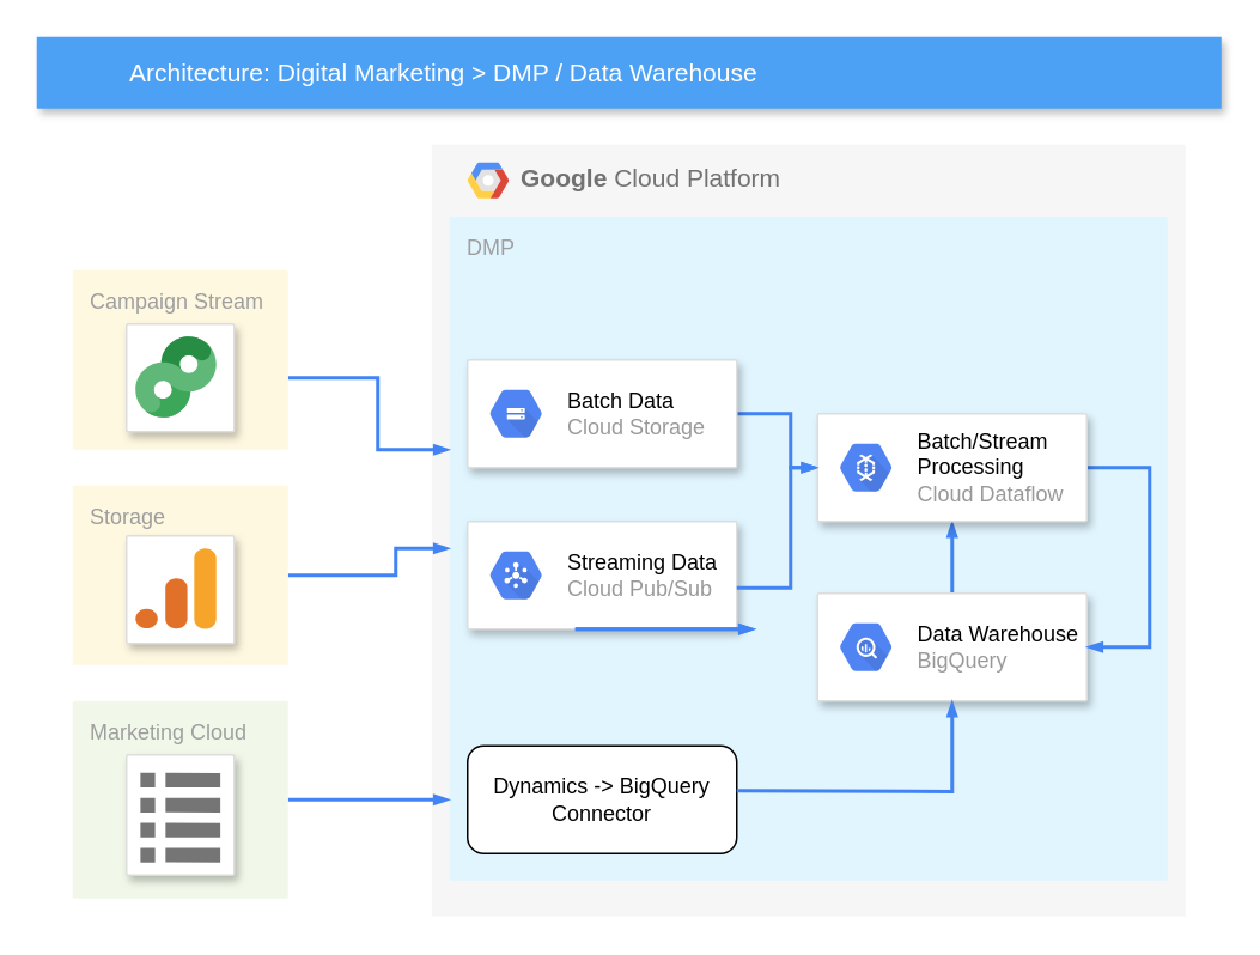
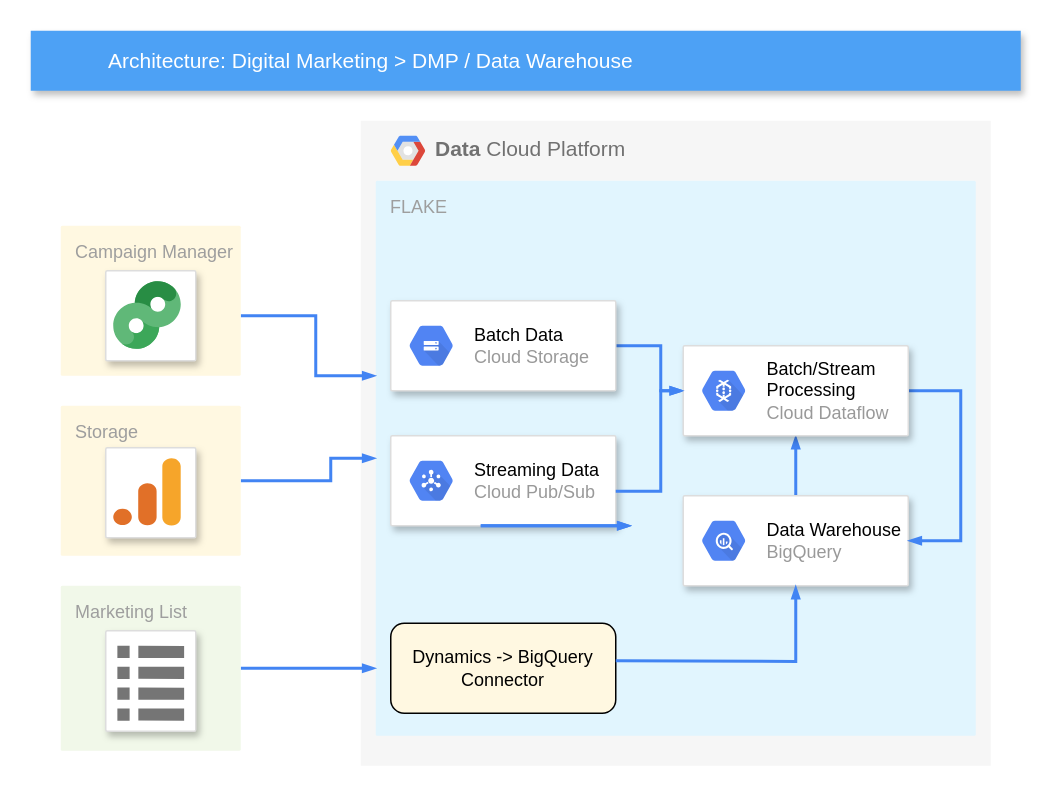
  <mxCell id="0" />
  <mxCell id="1" parent="0" />
- <mxCell id="2" value="&lt;b&gt;Google &lt;/b&gt;Cloud Platform" style="fillColor=#F6F6F6;strokeColor=none;shadow=0;gradientColor=none;fontSize=14;align=left;spacing=10;fontColor=#717171;9E9E9E;verticalAlign=top;spacingTop=-4;fontStyle=0;spacingLeft=40;html=1;" parent="1" vertex="1"><mxGeometry x="240" y="80" width="420" height="430" as="geometry" /></mxCell>
+ <mxCell id="2" value="&lt;b&gt;Data &lt;/b&gt;Cloud Platform" style="fillColor=#F6F6F6;strokeColor=none;shadow=0;gradientColor=none;fontSize=14;align=left;spacing=10;fontColor=#717171;9E9E9E;verticalAlign=top;spacingTop=-4;fontStyle=0;spacingLeft=40;html=1;" parent="1" vertex="1"><mxGeometry x="240" y="80" width="420" height="430" as="geometry" /></mxCell>
  <mxCell id="3" value="" style="shape=mxgraph.gcp2.google_cloud_platform;fillColor=#F6F6F6;strokeColor=none;shadow=0;gradientColor=none;" parent="2" vertex="1"><mxGeometry width="23" height="20" relative="1" as="geometry"><mxPoint x="20" y="10" as="offset" /></mxGeometry></mxCell>
- <mxCell id="4" value="DMP" style="rounded=1;absoluteArcSize=1;arcSize=2;html=1;strokeColor=none;gradientColor=none;shadow=0;dashed=0;strokeColor=none;fontSize=12;fontColor=#9E9E9E;align=left;verticalAlign=top;spacing=10;spacingTop=-4;fillColor=#E1F5FE;" parent="1" vertex="1"><mxGeometry x="250" y="120" width="400" height="370" as="geometry" /></mxCell>
+ <mxCell id="4" value="FLAKE" style="rounded=1;absoluteArcSize=1;arcSize=2;html=1;strokeColor=none;gradientColor=none;shadow=0;dashed=0;strokeColor=none;fontSize=12;fontColor=#9E9E9E;align=left;verticalAlign=top;spacing=10;spacingTop=-4;fillColor=#E1F5FE;" parent="1" vertex="1"><mxGeometry x="250" y="120" width="400" height="370" as="geometry" /></mxCell>
  <mxCell id="5" style="edgeStyle=orthogonalEdgeStyle;rounded=0;html=1;labelBackgroundColor=none;startFill=1;startSize=4;endArrow=blockThin;endFill=1;endSize=4;jettySize=auto;orthogonalLoop=1;strokeColor=#4284F3;strokeWidth=2;fontSize=12;fontColor=#000000;align=center;dashed=0;" parent="1" source="6" target="4" edge="1"><mxGeometry relative="1" as="geometry"><Array as="points"><mxPoint x="210" y="210" /><mxPoint x="210" y="250" /></Array></mxGeometry></mxCell>
- <mxCell id="6" value="Campaign Stream" style="rounded=1;absoluteArcSize=1;arcSize=2;html=1;strokeColor=none;gradientColor=none;shadow=0;dashed=0;strokeColor=none;fontSize=12;fontColor=#9E9E9E;align=left;verticalAlign=top;spacing=10;spacingTop=-4;fillColor=#FFF8E1;" parent="1" vertex="1"><mxGeometry x="40" y="150" width="120" height="100" as="geometry" /></mxCell>
+ <mxCell id="6" value="Campaign Manager" style="rounded=1;absoluteArcSize=1;arcSize=2;html=1;strokeColor=none;gradientColor=none;shadow=0;dashed=0;strokeColor=none;fontSize=12;fontColor=#9E9E9E;align=left;verticalAlign=top;spacing=10;spacingTop=-4;fillColor=#FFF8E1;" parent="1" vertex="1"><mxGeometry x="40" y="150" width="120" height="100" as="geometry" /></mxCell>
  <mxCell id="7" style="edgeStyle=orthogonalEdgeStyle;rounded=0;html=1;labelBackgroundColor=none;startFill=1;startSize=4;endArrow=blockThin;endFill=1;endSize=4;jettySize=auto;orthogonalLoop=1;strokeColor=#4284F3;strokeWidth=2;fontSize=12;fontColor=#000000;align=center;dashed=0;" parent="1" source="8" target="4" edge="1"><mxGeometry relative="1" as="geometry"><Array as="points"><mxPoint x="220" y="320" /><mxPoint x="220" y="305" /></Array></mxGeometry></mxCell>
  <mxCell id="8" value="Storage" style="rounded=1;absoluteArcSize=1;arcSize=2;html=1;strokeColor=none;gradientColor=none;shadow=0;dashed=0;strokeColor=none;fontSize=12;fontColor=#9E9E9E;align=left;verticalAlign=top;spacing=10;spacingTop=-4;fillColor=#FFF8E1;" parent="1" vertex="1"><mxGeometry x="40" y="270" width="120" height="100" as="geometry" /></mxCell>
  <mxCell id="9" style="edgeStyle=orthogonalEdgeStyle;rounded=0;html=1;labelBackgroundColor=none;startFill=1;startSize=4;endArrow=blockThin;endFill=1;endSize=4;jettySize=auto;orthogonalLoop=1;strokeColor=#4284F3;strokeWidth=2;fontSize=12;fontColor=#000000;align=center;dashed=0;" parent="1" source="10" target="4" edge="1"><mxGeometry relative="1" as="geometry"><Array as="points"><mxPoint x="350" y="445" /></Array></mxGeometry></mxCell>
- <mxCell id="10" value="Marketing Cloud" style="rounded=1;absoluteArcSize=1;arcSize=2;html=1;strokeColor=none;gradientColor=none;shadow=0;dashed=0;strokeColor=none;fontSize=12;fontColor=#9E9E9E;align=left;verticalAlign=top;spacing=10;spacingTop=-4;fillColor=#F1F8E9;" parent="1" vertex="1"><mxGeometry x="40" y="390" width="120" height="110" as="geometry" /></mxCell>
+ <mxCell id="10" value="Marketing List" style="rounded=1;absoluteArcSize=1;arcSize=2;html=1;strokeColor=none;gradientColor=none;shadow=0;dashed=0;strokeColor=none;fontSize=12;fontColor=#9E9E9E;align=left;verticalAlign=top;spacing=10;spacingTop=-4;fillColor=#F1F8E9;" parent="1" vertex="1"><mxGeometry x="40" y="390" width="120" height="110" as="geometry" /></mxCell>
  <mxCell id="11" value="Architecture: Digital Marketing &amp;gt; DMP / Data Warehouse" style="fillColor=#4DA1F5;strokeColor=none;shadow=1;gradientColor=none;fontSize=14;align=left;spacingLeft=50;fontColor=#ffffff;html=1;" parent="1" vertex="1"><mxGeometry x="20" y="20" width="660" height="40" as="geometry" /></mxCell>
  <mxCell id="12" value="" style="strokeColor=#dddddd;fillColor=#ffffff;shadow=1;strokeWidth=1;rounded=1;absoluteArcSize=1;arcSize=2;fontSize=10;fontColor=#9E9E9E;align=center;html=1;" parent="1" vertex="1"><mxGeometry x="70" y="180" width="60" height="60" as="geometry" /></mxCell>
  <mxCell id="13" value="" style="dashed=0;connectable=0;html=1;fillColor=#5184F3;strokeColor=none;shape=mxgraph.gcp2.campaign_manager;part=1;labelPosition=right;verticalLabelPosition=middle;align=left;verticalAlign=middle;spacingLeft=5;fontColor=#999999;fontSize=12;" parent="12" vertex="1"><mxGeometry width="45" height="45" relative="1" as="geometry"><mxPoint x="5" y="7" as="offset" /></mxGeometry></mxCell>
  <mxCell id="14" value="" style="strokeColor=#dddddd;fillColor=#ffffff;shadow=1;strokeWidth=1;rounded=1;absoluteArcSize=1;arcSize=2;fontSize=10;fontColor=#9E9E9E;align=center;html=1;" parent="1" vertex="1"><mxGeometry x="70" y="298" width="60" height="60" as="geometry" /></mxCell>
  <mxCell id="15" value="" style="dashed=0;connectable=0;html=1;fillColor=#5184F3;strokeColor=none;shape=mxgraph.gcp2.google_analytics;part=1;labelPosition=right;verticalLabelPosition=middle;align=left;verticalAlign=middle;spacingLeft=5;fontColor=#999999;fontSize=12;" parent="14" vertex="1"><mxGeometry width="45" height="45" relative="1" as="geometry"><mxPoint x="5" y="7" as="offset" /></mxGeometry></mxCell>
  <mxCell id="16" value="" style="strokeColor=#dddddd;fillColor=#ffffff;shadow=1;strokeWidth=1;rounded=1;absoluteArcSize=1;arcSize=2;labelPosition=center;verticalLabelPosition=middle;align=center;verticalAlign=bottom;spacingLeft=0;fontColor=#999999;fontSize=12;whiteSpace=wrap;spacingBottom=2;html=1;" parent="1" vertex="1"><mxGeometry x="70" y="420" width="60" height="67" as="geometry" /></mxCell>
  <mxCell id="17" value="" style="dashed=0;connectable=0;html=1;fillColor=#757575;strokeColor=none;shape=mxgraph.gcp2.list;part=1;" parent="16" vertex="1"><mxGeometry x="0.5" width="44.5" height="50" relative="1" as="geometry"><mxPoint x="-22.25" y="10" as="offset" /></mxGeometry></mxCell>
  <mxCell id="18" style="edgeStyle=orthogonalEdgeStyle;rounded=0;html=1;labelBackgroundColor=none;startFill=1;startSize=4;endArrow=blockThin;endFill=1;endSize=4;jettySize=auto;orthogonalLoop=1;strokeColor=#4284F3;strokeWidth=2;fontSize=12;fontColor=#000000;align=center;dashed=0;" parent="1" source="19" target="25" edge="1"><mxGeometry relative="1" as="geometry"><Array as="points"><mxPoint x="440" y="230" /><mxPoint x="440" y="260" /></Array></mxGeometry></mxCell>
  <mxCell id="19" value="" style="strokeColor=#dddddd;fillColor=#ffffff;shadow=1;strokeWidth=1;rounded=1;absoluteArcSize=1;arcSize=2;fontSize=10;fontColor=#9E9E9E;align=center;html=1;" parent="1" vertex="1"><mxGeometry x="260" y="200" width="150" height="60" as="geometry" /></mxCell>
  <mxCell id="20" value="&lt;font color=&quot;#000000&quot;&gt;Batch Data&lt;/font&gt;&lt;br&gt;Cloud Storage" style="dashed=0;connectable=0;html=1;fillColor=#5184F3;strokeColor=none;shape=mxgraph.gcp2.hexIcon;prIcon=cloud_storage;part=1;labelPosition=right;verticalLabelPosition=middle;align=left;verticalAlign=middle;spacingLeft=5;fontColor=#999999;fontSize=12;" parent="19" vertex="1"><mxGeometry y="0.5" width="44" height="39" relative="1" as="geometry"><mxPoint x="5" y="-19.5" as="offset" /></mxGeometry></mxCell>
  <mxCell id="21" style="edgeStyle=orthogonalEdgeStyle;rounded=0;html=1;labelBackgroundColor=none;startFill=1;startSize=4;endArrow=blockThin;endFill=1;endSize=4;jettySize=auto;orthogonalLoop=1;strokeColor=#4284F3;strokeWidth=2;fontSize=12;fontColor=#000000;align=center;dashed=0;" parent="1" source="22" target="25" edge="1"><mxGeometry relative="1" as="geometry" /></mxCell>
  <mxCell id="22" value="" style="strokeColor=#dddddd;fillColor=#ffffff;shadow=1;strokeWidth=1;rounded=1;absoluteArcSize=1;arcSize=2;fontSize=10;fontColor=#9E9E9E;align=center;html=1;" parent="1" vertex="1"><mxGeometry x="455" y="330" width="150" height="60" as="geometry" /></mxCell>
  <mxCell id="23" value="&lt;font color=&quot;#000000&quot;&gt;Data Warehouse&lt;/font&gt;&lt;br&gt;BigQuery" style="dashed=0;connectable=0;html=1;fillColor=#5184F3;strokeColor=none;shape=mxgraph.gcp2.hexIcon;prIcon=bigquery;part=1;labelPosition=right;verticalLabelPosition=middle;align=left;verticalAlign=middle;spacingLeft=5;fontColor=#999999;fontSize=12;" parent="22" vertex="1"><mxGeometry y="0.5" width="44" height="39" relative="1" as="geometry"><mxPoint x="5" y="-19.5" as="offset" /></mxGeometry></mxCell>
  <mxCell id="24" style="edgeStyle=orthogonalEdgeStyle;rounded=0;html=1;labelBackgroundColor=none;startFill=1;startSize=4;endArrow=blockThin;endFill=1;endSize=4;jettySize=auto;orthogonalLoop=1;strokeColor=#4284F3;strokeWidth=2;fontSize=12;fontColor=#000000;align=center;dashed=0;" parent="1" source="25" target="22" edge="1"><mxGeometry relative="1" as="geometry"><Array as="points"><mxPoint x="640" y="260" /><mxPoint x="640" y="360" /></Array></mxGeometry></mxCell>
  <mxCell id="25" value="" style="strokeColor=#dddddd;fillColor=#ffffff;shadow=1;strokeWidth=1;rounded=1;absoluteArcSize=1;arcSize=2;fontSize=10;fontColor=#9E9E9E;align=center;html=1;" parent="1" vertex="1"><mxGeometry x="455" y="230" width="150" height="60" as="geometry" /></mxCell>
  <mxCell id="26" value="&lt;font color=&quot;#000000&quot;&gt;Batch/Stream &lt;br&gt;Processing&lt;/font&gt;&lt;br&gt;Cloud Dataflow" style="dashed=0;connectable=0;html=1;fillColor=#5184F3;strokeColor=none;shape=mxgraph.gcp2.hexIcon;prIcon=cloud_dataflow;part=1;labelPosition=right;verticalLabelPosition=middle;align=left;verticalAlign=middle;spacingLeft=5;fontColor=#999999;fontSize=12;" parent="25" vertex="1"><mxGeometry y="0.5" width="44" height="39" relative="1" as="geometry"><mxPoint x="5" y="-19.5" as="offset" /></mxGeometry></mxCell>
  <mxCell id="27" value="" style="strokeColor=#dddddd;shadow=1;strokeWidth=1;rounded=1;absoluteArcSize=1;arcSize=2;" vertex="1" parent="1"><mxGeometry x="260" y="290" width="150" height="60" as="geometry" /></mxCell>
  <mxCell id="28" value="&lt;font color=&quot;#000000&quot;&gt;Streaming Data&lt;/font&gt;&lt;br&gt;Cloud Pub/Sub" style="dashed=0;connectable=0;html=1;fillColor=#5184F3;strokeColor=none;shape=mxgraph.gcp2.hexIcon;prIcon=cloud_pubsub;part=1;labelPosition=right;verticalLabelPosition=middle;align=left;verticalAlign=middle;spacingLeft=5;fontColor=#999999;fontSize=12;" vertex="1" parent="27"><mxGeometry y="0.5" width="44" height="39" relative="1" as="geometry"><mxPoint x="5" y="-19.5" as="offset" /></mxGeometry></mxCell>
  <mxCell id="29" value="" style="edgeStyle=orthogonalEdgeStyle;fontSize=12;html=1;endArrow=blockThin;endFill=1;rounded=0;strokeWidth=2;endSize=4;startSize=4;dashed=0;strokeColor=#4284F3;exitX=1;exitY=0.617;exitDx=0;exitDy=0;exitPerimeter=0;entryX=0;entryY=0.5;entryDx=0;entryDy=0;" edge="1" parent="1" source="27" target="25"><mxGeometry width="100" relative="1" as="geometry"><mxPoint x="420" y="187" as="sourcePoint" /><mxPoint x="520" y="187" as="targetPoint" /><Array as="points"><mxPoint x="440" y="327" /><mxPoint x="440" y="260" /></Array></mxGeometry></mxCell>
- <mxCell id="30" value="Dynamics -&amp;gt; BigQuery&lt;br&gt;Connector" style="rounded=1;whiteSpace=wrap;html=1;" vertex="1" parent="1"><mxGeometry x="260" y="415" width="150" height="60" as="geometry" /></mxCell>
+ <mxCell id="30" value="Dynamics -&amp;gt; BigQuery&lt;br&gt;Connector" style="rounded=1;whiteSpace=wrap;html=1;fillColor=#fff8e1;" vertex="1" parent="1"><mxGeometry x="260" y="415" width="150" height="60" as="geometry" /></mxCell>
  <mxCell id="31" value="" style="edgeStyle=orthogonalEdgeStyle;fontSize=12;html=1;endArrow=blockThin;endFill=1;rounded=0;strokeWidth=2;endSize=4;startSize=4;dashed=0;strokeColor=#4284F3;" edge="1" parent="1"><mxGeometry width="100" relative="1" as="geometry"><mxPoint x="320" y="350" as="sourcePoint" /><mxPoint x="420" y="350" as="targetPoint" /></mxGeometry></mxCell>
  <mxCell id="32" value="" style="edgeStyle=orthogonalEdgeStyle;fontSize=12;html=1;endArrow=blockThin;endFill=1;rounded=0;strokeWidth=2;endSize=4;startSize=4;dashed=0;strokeColor=#4284F3;" edge="1" parent="1"><mxGeometry width="100" relative="1" as="geometry"><mxPoint x="320" y="350" as="sourcePoint" /><mxPoint x="420" y="350" as="targetPoint" /></mxGeometry></mxCell>
  <mxCell id="33" value="" style="edgeStyle=orthogonalEdgeStyle;fontSize=12;html=1;endArrow=blockThin;endFill=1;rounded=0;strokeWidth=2;endSize=4;startSize=4;dashed=0;strokeColor=#4284F3;entryX=0.5;entryY=1;entryDx=0;entryDy=0;" edge="1" parent="1" target="22"><mxGeometry width="100" relative="1" as="geometry"><mxPoint x="410" y="440" as="sourcePoint" /><mxPoint x="510" y="440" as="targetPoint" /></mxGeometry></mxCell>
